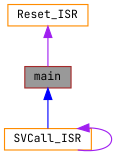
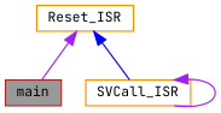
  digraph {
    fontname="JetBrains Mono"
    rankdir=TB
    node [color=darkorange fillcolor=white fontname="JetBrains Mono" fontsize=10 shape=box style=filled]
    edge [color=purple dir=back fontname="JetBrains Mono" fontsize=10 labelfontname=Helvetica labelfontsize=10 style=solid]
    n1 [color=brown fillcolor=grey60 fontcolor=black height=0.2 label=main width=0.4]
    n2 [height=0.2 label=Reset_ISR width=0.4]
    n3 [height=0.2 label=SVCall_ISR width=0.4]
    n2 -> n1
-   n1 -> n3 [color=blue]
+   n2 -> n3 [color=blue]
    n3 -> n3
  }
